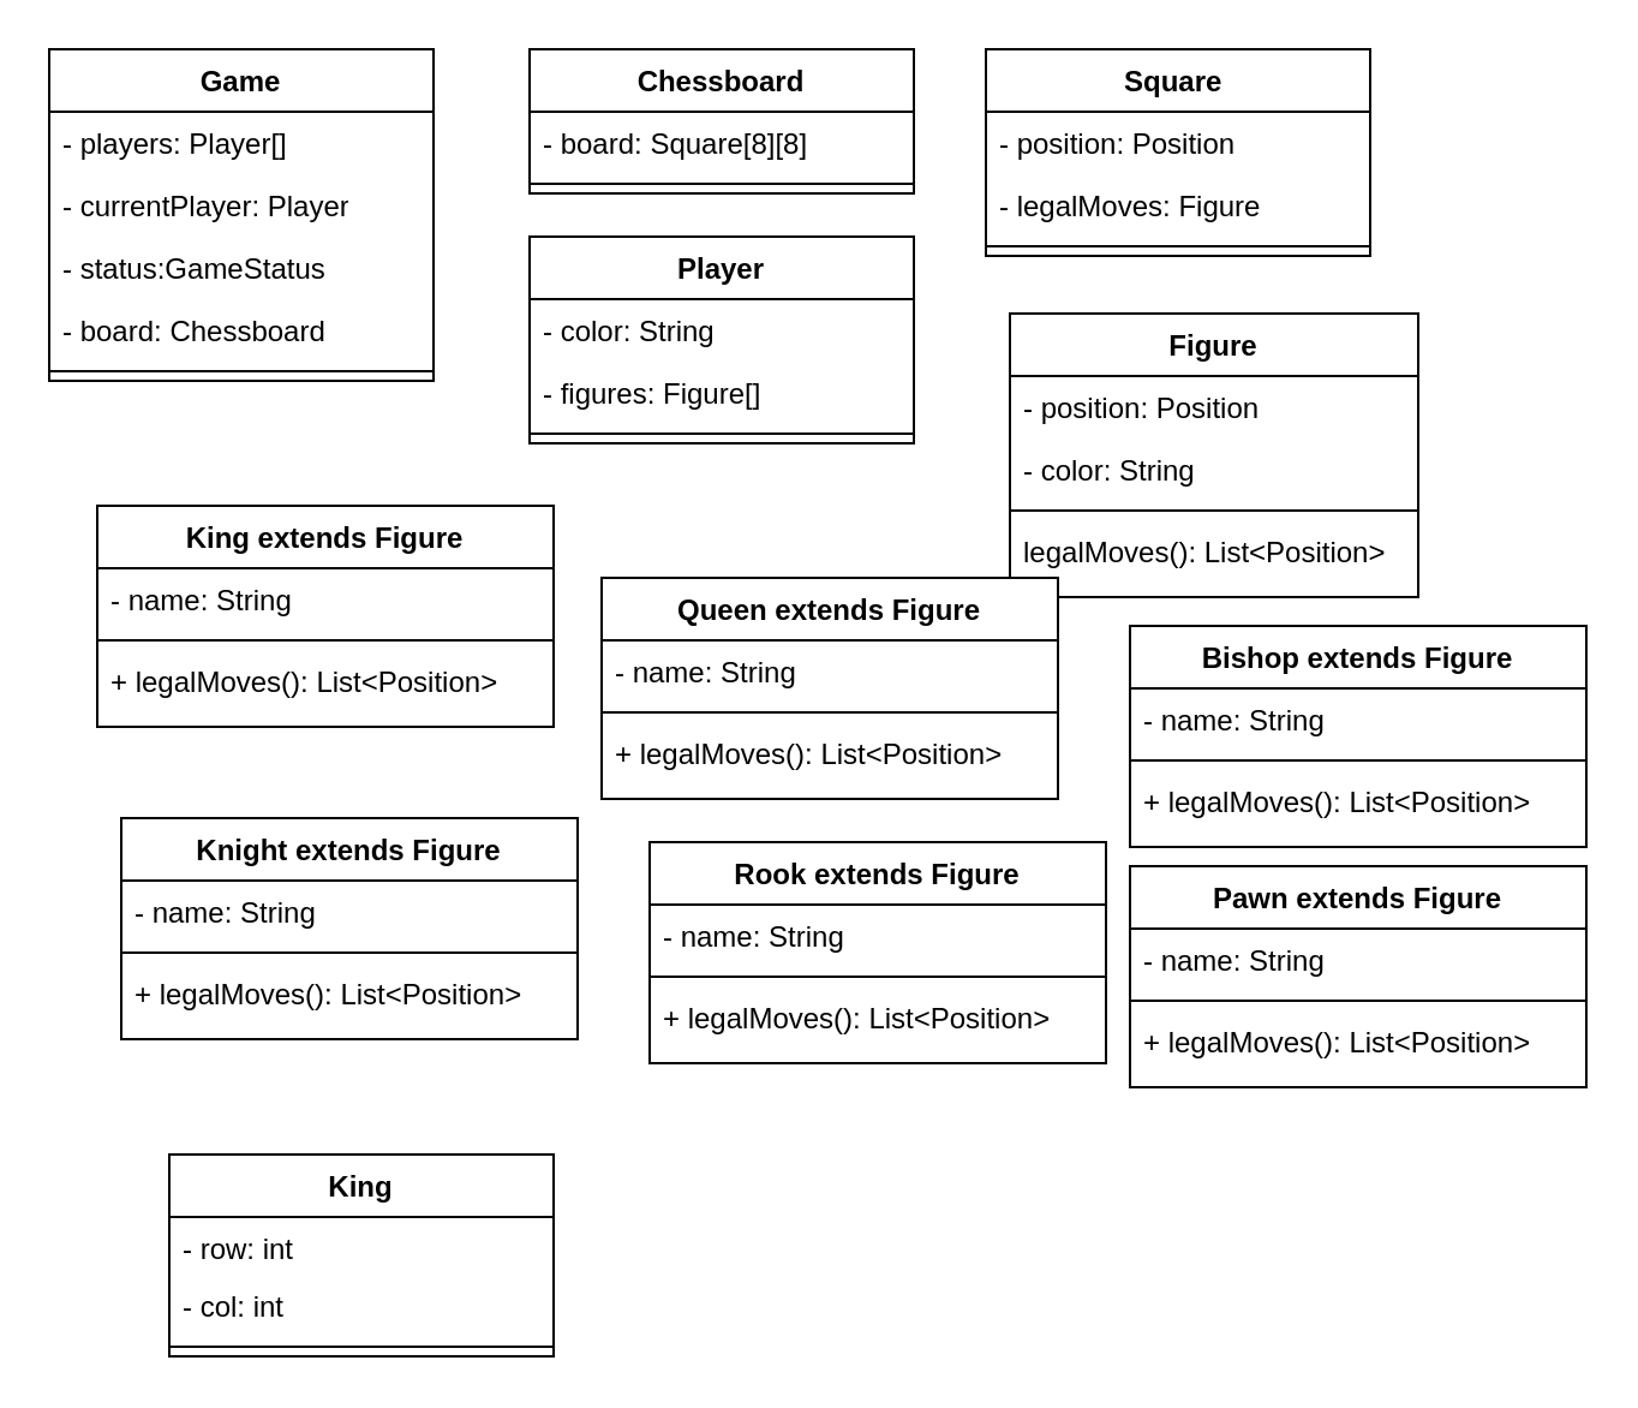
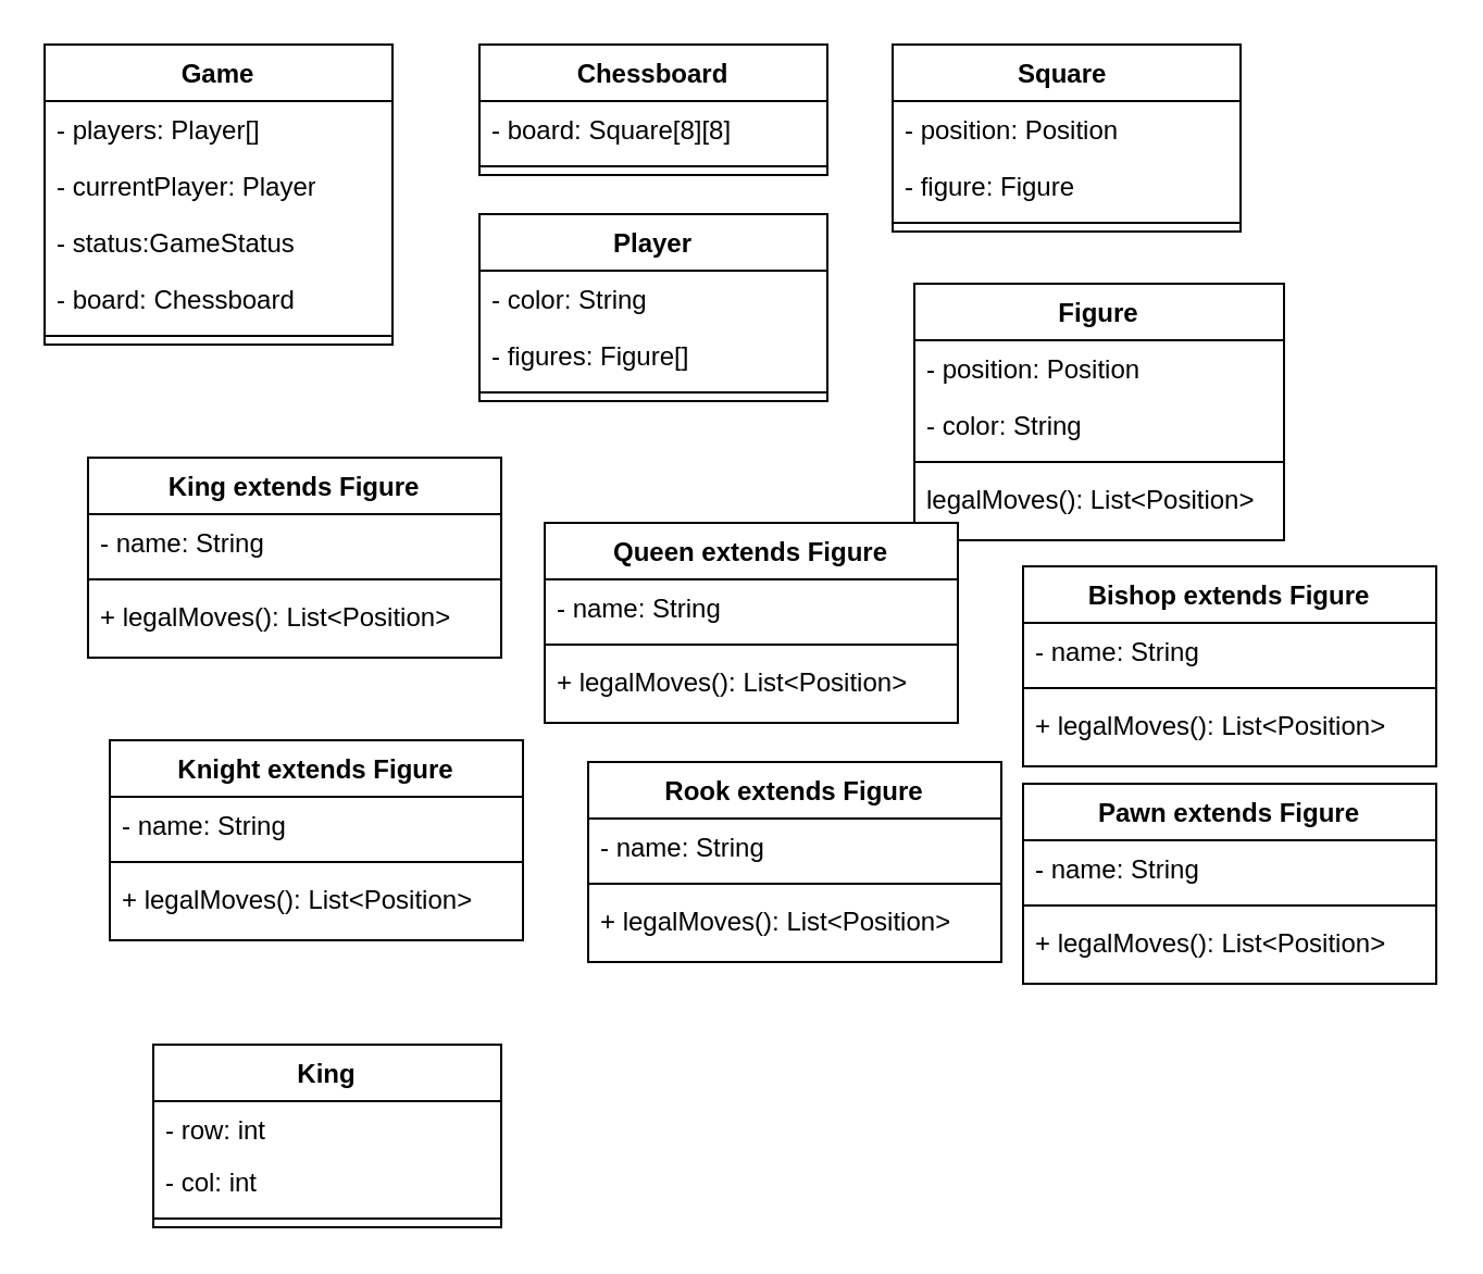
  <mxCell id="0" />
  <mxCell id="1" parent="0" />
  <mxCell id="2" value="Game" style="swimlane;fontStyle=1;align=center;verticalAlign=top;childLayout=stackLayout;horizontal=1;startSize=26;horizontalStack=0;resizeParent=1;resizeParentMax=0;resizeLast=0;collapsible=1;marginBottom=0;whiteSpace=wrap;html=1;" vertex="1" parent="1"><mxGeometry x="20" y="20" width="160" height="138" as="geometry" /></mxCell>
  <mxCell id="3" value="-&amp;nbsp;players: Player[]" style="text;strokeColor=none;fillColor=none;align=left;verticalAlign=top;spacingLeft=4;spacingRight=4;overflow=hidden;rotatable=0;points=[[0,0.5],[1,0.5]];portConstraint=eastwest;whiteSpace=wrap;html=1;" vertex="1" parent="2"><mxGeometry y="26" width="160" height="26" as="geometry" /></mxCell>
  <mxCell id="4" value="- currentPlayer: Player" style="text;strokeColor=none;fillColor=none;align=left;verticalAlign=top;spacingLeft=4;spacingRight=4;overflow=hidden;rotatable=0;points=[[0,0.5],[1,0.5]];portConstraint=eastwest;whiteSpace=wrap;html=1;" vertex="1" parent="2"><mxGeometry y="52" width="160" height="26" as="geometry" /></mxCell>
  <mxCell id="5" value="&lt;div&gt;- status:GameStatus&lt;br&gt;&lt;/div&gt;" style="text;strokeColor=none;fillColor=none;align=left;verticalAlign=top;spacingLeft=4;spacingRight=4;overflow=hidden;rotatable=0;points=[[0,0.5],[1,0.5]];portConstraint=eastwest;whiteSpace=wrap;html=1;" vertex="1" parent="2"><mxGeometry y="78" width="160" height="26" as="geometry" /></mxCell>
  <mxCell id="6" value="- board: Chessboard" style="text;strokeColor=none;fillColor=none;align=left;verticalAlign=top;spacingLeft=4;spacingRight=4;overflow=hidden;rotatable=0;points=[[0,0.5],[1,0.5]];portConstraint=eastwest;whiteSpace=wrap;html=1;" vertex="1" parent="2"><mxGeometry y="104" width="160" height="26" as="geometry" /></mxCell>
  <mxCell id="7" value="" style="line;strokeWidth=1;fillColor=none;align=left;verticalAlign=middle;spacingTop=-1;spacingLeft=3;spacingRight=3;rotatable=0;labelPosition=right;points=[];portConstraint=eastwest;strokeColor=inherit;" vertex="1" parent="2"><mxGeometry y="130" width="160" height="8" as="geometry" /></mxCell>
  <mxCell id="8" value="Chessboard" style="swimlane;fontStyle=1;align=center;verticalAlign=top;childLayout=stackLayout;horizontal=1;startSize=26;horizontalStack=0;resizeParent=1;resizeParentMax=0;resizeLast=0;collapsible=1;marginBottom=0;whiteSpace=wrap;html=1;" vertex="1" parent="1"><mxGeometry x="220" y="20" width="160" height="60" as="geometry" /></mxCell>
  <mxCell id="9" value="- board: Square[8][8]" style="text;strokeColor=none;fillColor=none;align=left;verticalAlign=top;spacingLeft=4;spacingRight=4;overflow=hidden;rotatable=0;points=[[0,0.5],[1,0.5]];portConstraint=eastwest;whiteSpace=wrap;html=1;" vertex="1" parent="8"><mxGeometry y="26" width="160" height="26" as="geometry" /></mxCell>
  <mxCell id="10" value="" style="line;strokeWidth=1;fillColor=none;align=left;verticalAlign=middle;spacingTop=-1;spacingLeft=3;spacingRight=3;rotatable=0;labelPosition=right;points=[];portConstraint=eastwest;strokeColor=inherit;" vertex="1" parent="8"><mxGeometry y="52" width="160" height="8" as="geometry" /></mxCell>
  <mxCell id="11" value="Player" style="swimlane;fontStyle=1;align=center;verticalAlign=top;childLayout=stackLayout;horizontal=1;startSize=26;horizontalStack=0;resizeParent=1;resizeParentMax=0;resizeLast=0;collapsible=1;marginBottom=0;whiteSpace=wrap;html=1;" vertex="1" parent="1"><mxGeometry x="220" y="98" width="160" height="86" as="geometry" /></mxCell>
  <mxCell id="12" value="-&amp;nbsp;color: String&lt;div&gt;&lt;br/&gt;&lt;/div&gt;" style="text;strokeColor=none;fillColor=none;align=left;verticalAlign=top;spacingLeft=4;spacingRight=4;overflow=hidden;rotatable=0;points=[[0,0.5],[1,0.5]];portConstraint=eastwest;whiteSpace=wrap;html=1;" vertex="1" parent="11"><mxGeometry y="26" width="160" height="26" as="geometry" /></mxCell>
  <mxCell id="13" value="&lt;div&gt;- figures: Figure[]&lt;br&gt;&lt;/div&gt;" style="text;strokeColor=none;fillColor=none;align=left;verticalAlign=top;spacingLeft=4;spacingRight=4;overflow=hidden;rotatable=0;points=[[0,0.5],[1,0.5]];portConstraint=eastwest;whiteSpace=wrap;html=1;" vertex="1" parent="11"><mxGeometry y="52" width="160" height="26" as="geometry" /></mxCell>
  <mxCell id="14" value="" style="line;strokeWidth=1;fillColor=none;align=left;verticalAlign=middle;spacingTop=-1;spacingLeft=3;spacingRight=3;rotatable=0;labelPosition=right;points=[];portConstraint=eastwest;strokeColor=inherit;" vertex="1" parent="11"><mxGeometry y="78" width="160" height="8" as="geometry" /></mxCell>
  <mxCell id="15" value="Square&amp;nbsp;" style="swimlane;fontStyle=1;align=center;verticalAlign=top;childLayout=stackLayout;horizontal=1;startSize=26;horizontalStack=0;resizeParent=1;resizeParentMax=0;resizeLast=0;collapsible=1;marginBottom=0;whiteSpace=wrap;html=1;" vertex="1" parent="1"><mxGeometry x="410" y="20" width="160" height="86" as="geometry" /></mxCell>
  <mxCell id="16" value="&lt;div&gt;- position: Position&lt;br&gt;&lt;/div&gt;" style="text;strokeColor=none;fillColor=none;align=left;verticalAlign=top;spacingLeft=4;spacingRight=4;overflow=hidden;rotatable=0;points=[[0,0.5],[1,0.5]];portConstraint=eastwest;whiteSpace=wrap;html=1;" vertex="1" parent="15"><mxGeometry y="26" width="160" height="26" as="geometry" /></mxCell>
- <mxCell id="17" value="&lt;div&gt;- legalMoves: Figure&lt;br&gt;&lt;/div&gt;" style="text;strokeColor=none;fillColor=none;align=left;verticalAlign=top;spacingLeft=4;spacingRight=4;overflow=hidden;rotatable=0;points=[[0,0.5],[1,0.5]];portConstraint=eastwest;whiteSpace=wrap;html=1;" vertex="1" parent="15"><mxGeometry y="52" width="160" height="26" as="geometry" /></mxCell>
+ <mxCell id="17" value="&lt;div&gt;- figure: Figure&lt;br&gt;&lt;/div&gt;" style="text;strokeColor=none;fillColor=none;align=left;verticalAlign=top;spacingLeft=4;spacingRight=4;overflow=hidden;rotatable=0;points=[[0,0.5],[1,0.5]];portConstraint=eastwest;whiteSpace=wrap;html=1;" vertex="1" parent="15"><mxGeometry y="52" width="160" height="26" as="geometry" /></mxCell>
  <mxCell id="18" value="" style="line;strokeWidth=1;fillColor=none;align=left;verticalAlign=middle;spacingTop=-1;spacingLeft=3;spacingRight=3;rotatable=0;labelPosition=right;points=[];portConstraint=eastwest;strokeColor=inherit;" vertex="1" parent="15"><mxGeometry y="78" width="160" height="8" as="geometry" /></mxCell>
  <mxCell id="19" value="Figure" style="swimlane;fontStyle=1;align=center;verticalAlign=top;childLayout=stackLayout;horizontal=1;startSize=26;horizontalStack=0;resizeParent=1;resizeParentMax=0;resizeLast=0;collapsible=1;marginBottom=0;whiteSpace=wrap;html=1;" vertex="1" parent="1"><mxGeometry x="420" y="130" width="170" height="118" as="geometry" /></mxCell>
  <mxCell id="20" value="&lt;div&gt;- position: Position&lt;br&gt;&lt;/div&gt;" style="text;strokeColor=none;fillColor=none;align=left;verticalAlign=top;spacingLeft=4;spacingRight=4;overflow=hidden;rotatable=0;points=[[0,0.5],[1,0.5]];portConstraint=eastwest;whiteSpace=wrap;html=1;" vertex="1" parent="19"><mxGeometry y="26" width="170" height="26" as="geometry" /></mxCell>
  <mxCell id="21" value="&lt;div&gt;- color: String&lt;br&gt;&lt;/div&gt;" style="text;strokeColor=none;fillColor=none;align=left;verticalAlign=top;spacingLeft=4;spacingRight=4;overflow=hidden;rotatable=0;points=[[0,0.5],[1,0.5]];portConstraint=eastwest;whiteSpace=wrap;html=1;" vertex="1" parent="19"><mxGeometry y="52" width="170" height="26" as="geometry" /></mxCell>
  <mxCell id="22" value="" style="line;strokeWidth=1;fillColor=none;align=left;verticalAlign=middle;spacingTop=-1;spacingLeft=3;spacingRight=3;rotatable=0;labelPosition=right;points=[];portConstraint=eastwest;strokeColor=inherit;" vertex="1" parent="19"><mxGeometry y="78" width="170" height="8" as="geometry" /></mxCell>
  <mxCell id="23" value="&lt;div&gt;legalMoves(): List&amp;lt;Position&amp;gt;&lt;br&gt;&lt;/div&gt;" style="text;strokeColor=none;fillColor=none;align=left;verticalAlign=top;spacingLeft=4;spacingRight=4;overflow=hidden;rotatable=0;points=[[0,0.5],[1,0.5]];portConstraint=eastwest;whiteSpace=wrap;html=1;" vertex="1" parent="19"><mxGeometry y="86" width="170" height="32" as="geometry" /></mxCell>
  <mxCell id="24" value="King extends Figure" style="swimlane;fontStyle=1;align=center;verticalAlign=top;childLayout=stackLayout;horizontal=1;startSize=26;horizontalStack=0;resizeParent=1;resizeParentMax=0;resizeLast=0;collapsible=1;marginBottom=0;whiteSpace=wrap;html=1;" vertex="1" parent="1"><mxGeometry x="40" y="210" width="190" height="92" as="geometry" /></mxCell>
  <mxCell id="25" value="&lt;div&gt;- name: String&lt;br&gt;&lt;/div&gt;" style="text;strokeColor=none;fillColor=none;align=left;verticalAlign=top;spacingLeft=4;spacingRight=4;overflow=hidden;rotatable=0;points=[[0,0.5],[1,0.5]];portConstraint=eastwest;whiteSpace=wrap;html=1;" vertex="1" parent="24"><mxGeometry y="26" width="190" height="26" as="geometry" /></mxCell>
  <mxCell id="26" value="" style="line;strokeWidth=1;fillColor=none;align=left;verticalAlign=middle;spacingTop=-1;spacingLeft=3;spacingRight=3;rotatable=0;labelPosition=right;points=[];portConstraint=eastwest;strokeColor=inherit;" vertex="1" parent="24"><mxGeometry y="52" width="190" height="8" as="geometry" /></mxCell>
  <mxCell id="27" value="&lt;div&gt;+ legalMoves(): List&amp;lt;Position&amp;gt;&lt;br&gt;&lt;/div&gt;" style="text;strokeColor=none;fillColor=none;align=left;verticalAlign=top;spacingLeft=4;spacingRight=4;overflow=hidden;rotatable=0;points=[[0,0.5],[1,0.5]];portConstraint=eastwest;whiteSpace=wrap;html=1;" vertex="1" parent="24"><mxGeometry y="60" width="190" height="32" as="geometry" /></mxCell>
  <mxCell id="28" value="Queen extends Figure" style="swimlane;fontStyle=1;align=center;verticalAlign=top;childLayout=stackLayout;horizontal=1;startSize=26;horizontalStack=0;resizeParent=1;resizeParentMax=0;resizeLast=0;collapsible=1;marginBottom=0;whiteSpace=wrap;html=1;" vertex="1" parent="1"><mxGeometry x="250" y="240" width="190" height="92" as="geometry" /></mxCell>
  <mxCell id="29" value="&lt;div&gt;- name: String&lt;br&gt;&lt;/div&gt;" style="text;strokeColor=none;fillColor=none;align=left;verticalAlign=top;spacingLeft=4;spacingRight=4;overflow=hidden;rotatable=0;points=[[0,0.5],[1,0.5]];portConstraint=eastwest;whiteSpace=wrap;html=1;" vertex="1" parent="28"><mxGeometry y="26" width="190" height="26" as="geometry" /></mxCell>
  <mxCell id="30" value="" style="line;strokeWidth=1;fillColor=none;align=left;verticalAlign=middle;spacingTop=-1;spacingLeft=3;spacingRight=3;rotatable=0;labelPosition=right;points=[];portConstraint=eastwest;strokeColor=inherit;" vertex="1" parent="28"><mxGeometry y="52" width="190" height="8" as="geometry" /></mxCell>
  <mxCell id="31" value="&lt;div&gt;+ legalMoves(): List&amp;lt;Position&amp;gt;&lt;br&gt;&lt;/div&gt;" style="text;strokeColor=none;fillColor=none;align=left;verticalAlign=top;spacingLeft=4;spacingRight=4;overflow=hidden;rotatable=0;points=[[0,0.5],[1,0.5]];portConstraint=eastwest;whiteSpace=wrap;html=1;" vertex="1" parent="28"><mxGeometry y="60" width="190" height="32" as="geometry" /></mxCell>
  <mxCell id="32" value="Bishop extends Figure" style="swimlane;fontStyle=1;align=center;verticalAlign=top;childLayout=stackLayout;horizontal=1;startSize=26;horizontalStack=0;resizeParent=1;resizeParentMax=0;resizeLast=0;collapsible=1;marginBottom=0;whiteSpace=wrap;html=1;" vertex="1" parent="1"><mxGeometry x="470" y="260" width="190" height="92" as="geometry" /></mxCell>
  <mxCell id="33" value="&lt;div&gt;- name: String&lt;br&gt;&lt;/div&gt;" style="text;strokeColor=none;fillColor=none;align=left;verticalAlign=top;spacingLeft=4;spacingRight=4;overflow=hidden;rotatable=0;points=[[0,0.5],[1,0.5]];portConstraint=eastwest;whiteSpace=wrap;html=1;" vertex="1" parent="32"><mxGeometry y="26" width="190" height="26" as="geometry" /></mxCell>
  <mxCell id="34" value="" style="line;strokeWidth=1;fillColor=none;align=left;verticalAlign=middle;spacingTop=-1;spacingLeft=3;spacingRight=3;rotatable=0;labelPosition=right;points=[];portConstraint=eastwest;strokeColor=inherit;" vertex="1" parent="32"><mxGeometry y="52" width="190" height="8" as="geometry" /></mxCell>
  <mxCell id="35" value="&lt;div&gt;+ legalMoves(): List&amp;lt;Position&amp;gt;&lt;br&gt;&lt;/div&gt;" style="text;strokeColor=none;fillColor=none;align=left;verticalAlign=top;spacingLeft=4;spacingRight=4;overflow=hidden;rotatable=0;points=[[0,0.5],[1,0.5]];portConstraint=eastwest;whiteSpace=wrap;html=1;" vertex="1" parent="32"><mxGeometry y="60" width="190" height="32" as="geometry" /></mxCell>
  <mxCell id="36" value="Knight extends Figure" style="swimlane;fontStyle=1;align=center;verticalAlign=top;childLayout=stackLayout;horizontal=1;startSize=26;horizontalStack=0;resizeParent=1;resizeParentMax=0;resizeLast=0;collapsible=1;marginBottom=0;whiteSpace=wrap;html=1;" vertex="1" parent="1"><mxGeometry x="50" y="340" width="190" height="92" as="geometry" /></mxCell>
  <mxCell id="37" value="&lt;div&gt;- name: String&lt;br&gt;&lt;/div&gt;" style="text;strokeColor=none;fillColor=none;align=left;verticalAlign=top;spacingLeft=4;spacingRight=4;overflow=hidden;rotatable=0;points=[[0,0.5],[1,0.5]];portConstraint=eastwest;whiteSpace=wrap;html=1;" vertex="1" parent="36"><mxGeometry y="26" width="190" height="26" as="geometry" /></mxCell>
  <mxCell id="38" value="" style="line;strokeWidth=1;fillColor=none;align=left;verticalAlign=middle;spacingTop=-1;spacingLeft=3;spacingRight=3;rotatable=0;labelPosition=right;points=[];portConstraint=eastwest;strokeColor=inherit;" vertex="1" parent="36"><mxGeometry y="52" width="190" height="8" as="geometry" /></mxCell>
  <mxCell id="39" value="&lt;div&gt;+ legalMoves(): List&amp;lt;Position&amp;gt;&lt;br&gt;&lt;/div&gt;" style="text;strokeColor=none;fillColor=none;align=left;verticalAlign=top;spacingLeft=4;spacingRight=4;overflow=hidden;rotatable=0;points=[[0,0.5],[1,0.5]];portConstraint=eastwest;whiteSpace=wrap;html=1;" vertex="1" parent="36"><mxGeometry y="60" width="190" height="32" as="geometry" /></mxCell>
  <mxCell id="40" value="Pawn extends Figure" style="swimlane;fontStyle=1;align=center;verticalAlign=top;childLayout=stackLayout;horizontal=1;startSize=26;horizontalStack=0;resizeParent=1;resizeParentMax=0;resizeLast=0;collapsible=1;marginBottom=0;whiteSpace=wrap;html=1;" vertex="1" parent="1"><mxGeometry x="470" y="360" width="190" height="92" as="geometry" /></mxCell>
  <mxCell id="41" value="&lt;div&gt;- name: String&lt;br&gt;&lt;/div&gt;" style="text;strokeColor=none;fillColor=none;align=left;verticalAlign=top;spacingLeft=4;spacingRight=4;overflow=hidden;rotatable=0;points=[[0,0.5],[1,0.5]];portConstraint=eastwest;whiteSpace=wrap;html=1;" vertex="1" parent="40"><mxGeometry y="26" width="190" height="26" as="geometry" /></mxCell>
  <mxCell id="42" value="" style="line;strokeWidth=1;fillColor=none;align=left;verticalAlign=middle;spacingTop=-1;spacingLeft=3;spacingRight=3;rotatable=0;labelPosition=right;points=[];portConstraint=eastwest;strokeColor=inherit;" vertex="1" parent="40"><mxGeometry y="52" width="190" height="8" as="geometry" /></mxCell>
  <mxCell id="43" value="&lt;div&gt;+ legalMoves(): List&amp;lt;Position&amp;gt;&lt;br&gt;&lt;/div&gt;" style="text;strokeColor=none;fillColor=none;align=left;verticalAlign=top;spacingLeft=4;spacingRight=4;overflow=hidden;rotatable=0;points=[[0,0.5],[1,0.5]];portConstraint=eastwest;whiteSpace=wrap;html=1;" vertex="1" parent="40"><mxGeometry y="60" width="190" height="32" as="geometry" /></mxCell>
  <mxCell id="44" value="Rook extends Figure" style="swimlane;fontStyle=1;align=center;verticalAlign=top;childLayout=stackLayout;horizontal=1;startSize=26;horizontalStack=0;resizeParent=1;resizeParentMax=0;resizeLast=0;collapsible=1;marginBottom=0;whiteSpace=wrap;html=1;" vertex="1" parent="1"><mxGeometry x="270" y="350" width="190" height="92" as="geometry" /></mxCell>
  <mxCell id="45" value="&lt;div&gt;- name: String&lt;br&gt;&lt;/div&gt;" style="text;strokeColor=none;fillColor=none;align=left;verticalAlign=top;spacingLeft=4;spacingRight=4;overflow=hidden;rotatable=0;points=[[0,0.5],[1,0.5]];portConstraint=eastwest;whiteSpace=wrap;html=1;" vertex="1" parent="44"><mxGeometry y="26" width="190" height="26" as="geometry" /></mxCell>
  <mxCell id="46" value="" style="line;strokeWidth=1;fillColor=none;align=left;verticalAlign=middle;spacingTop=-1;spacingLeft=3;spacingRight=3;rotatable=0;labelPosition=right;points=[];portConstraint=eastwest;strokeColor=inherit;" vertex="1" parent="44"><mxGeometry y="52" width="190" height="8" as="geometry" /></mxCell>
  <mxCell id="47" value="&lt;div&gt;+ legalMoves(): List&amp;lt;Position&amp;gt;&lt;br&gt;&lt;/div&gt;" style="text;strokeColor=none;fillColor=none;align=left;verticalAlign=top;spacingLeft=4;spacingRight=4;overflow=hidden;rotatable=0;points=[[0,0.5],[1,0.5]];portConstraint=eastwest;whiteSpace=wrap;html=1;" vertex="1" parent="44"><mxGeometry y="60" width="190" height="32" as="geometry" /></mxCell>
  <mxCell id="48" value="King" style="swimlane;fontStyle=1;align=center;verticalAlign=top;childLayout=stackLayout;horizontal=1;startSize=26;horizontalStack=0;resizeParent=1;resizeParentMax=0;resizeLast=0;collapsible=1;marginBottom=0;whiteSpace=wrap;html=1;" vertex="1" parent="1"><mxGeometry x="70" y="480" width="160" height="84" as="geometry" /></mxCell>
  <mxCell id="49" value="&lt;div&gt;- row: int&lt;br&gt;&lt;/div&gt;" style="text;strokeColor=none;fillColor=none;align=left;verticalAlign=top;spacingLeft=4;spacingRight=4;overflow=hidden;rotatable=0;points=[[0,0.5],[1,0.5]];portConstraint=eastwest;whiteSpace=wrap;html=1;" vertex="1" parent="48"><mxGeometry y="26" width="160" height="24" as="geometry" /></mxCell>
  <mxCell id="50" value="&lt;div&gt;- col: int&lt;br&gt;&lt;/div&gt;" style="text;strokeColor=none;fillColor=none;align=left;verticalAlign=top;spacingLeft=4;spacingRight=4;overflow=hidden;rotatable=0;points=[[0,0.5],[1,0.5]];portConstraint=eastwest;whiteSpace=wrap;html=1;" vertex="1" parent="48"><mxGeometry y="50" width="160" height="26" as="geometry" /></mxCell>
  <mxCell id="51" value="" style="line;strokeWidth=1;fillColor=none;align=left;verticalAlign=middle;spacingTop=-1;spacingLeft=3;spacingRight=3;rotatable=0;labelPosition=right;points=[];portConstraint=eastwest;strokeColor=inherit;" vertex="1" parent="48"><mxGeometry y="76" width="160" height="8" as="geometry" /></mxCell>
